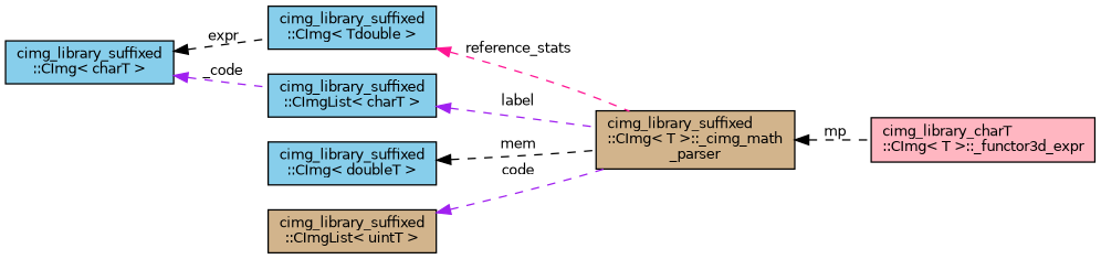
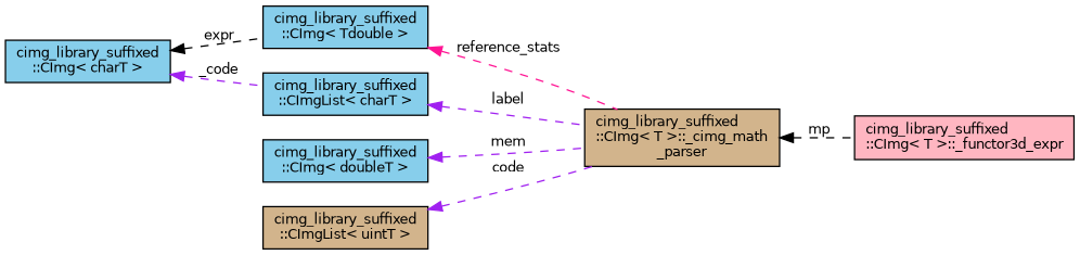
  digraph {
    rankdir=LR
    node [color=black fillcolor=skyblue fontname=Helvetica fontsize=10 shape=record style=filled]
    edge [color=black dir=back fontname=Helvetica fontsize=10 labelfontname=Helvetica labelfontsize=10 style=dashed]
-   n1 [fillcolor=lightpink fontcolor=black height=0.2 label="cimg_library_charT\l::CImg\< T \>::_functor3d_expr" width=0.4]
+   n1 [fillcolor=lightpink fontcolor=black height=0.2 label="cimg_library_suffixed\l::CImg\< T \>::_functor3d_expr" width=0.4]
    n2 [fillcolor=tan height=0.2 label="cimg_library_suffixed\l::CImg\< T \>::_cimg_math\l_parser" width=0.4]
    n3 [height=0.2 label="cimg_library_suffixed\l::CImg\< Tdouble \>" width=0.4]
    n4 [height=0.2 label="cimg_library_suffixed\l::CImg\< charT \>" width=0.4]
    n5 [height=0.2 label="cimg_library_suffixed\l::CImgList\< charT \>" width=0.4]
    n6 [height=0.2 label="cimg_library_suffixed\l::CImg\< doubleT \>" width=0.4]
    n7 [fillcolor=tan height=0.2 label="cimg_library_suffixed\l::CImgList\< uintT \>" width=0.4]
    n2 -> n1 [label=" mp"]
    n3 -> n2 [color=deeppink label=" reference_stats"]
    n4 -> n3 [label=" expr"]
    n4 -> n5 [color=purple label=" _code"]
    n5 -> n2 [color=purple label=" label"]
-   n6 -> n2 [label=" mem"]
+   n6 -> n2 [color=purple label=" mem"]
    n7 -> n2 [color=purple label=" code"]
  }
